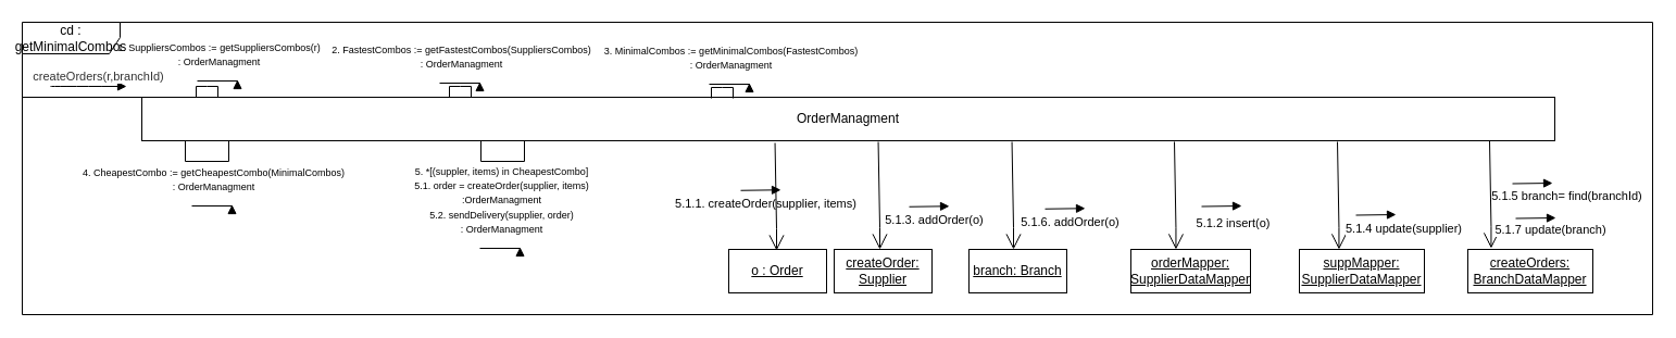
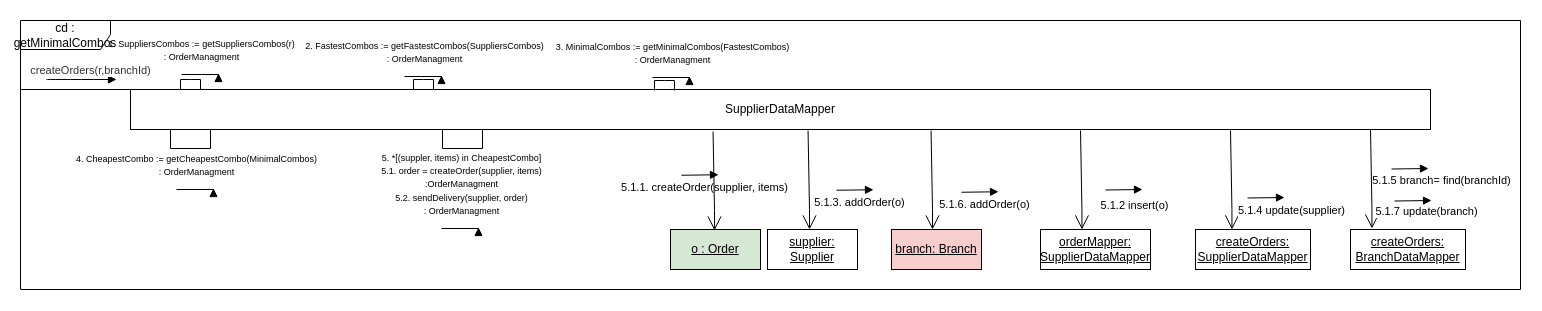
  <mxCell id="0" />
  <mxCell id="1" parent="0" />
  <mxCell id="2" value="&lt;font style=&quot;font-size: 9px;&quot;&gt;1. SuppliersCombos := getSuppliersCombos(r)&lt;br&gt;: OrderManagment&lt;br&gt;&lt;/font&gt;" style="html=1;verticalAlign=bottom;endArrow=block;edgeStyle=elbowEdgeStyle;elbow=vertical;curved=0;rounded=0;" edge="1" parent="1"><mxGeometry x="0.073" y="9" width="80" relative="1" as="geometry"><mxPoint x="181" y="74" as="sourcePoint" /><mxPoint x="218" y="73" as="targetPoint" /><mxPoint as="offset" /></mxGeometry></mxCell>
  <mxCell id="3" value="cd : getMinimalCombos" style="shape=umlFrame;whiteSpace=wrap;html=1;pointerEvents=0;width=90;height=29;" vertex="1" parent="1"><mxGeometry x="20" y="20" width="1500" height="269" as="geometry" /></mxCell>
  <mxCell id="4" style="edgeStyle=none;rounded=0;orthogonalLoop=1;jettySize=auto;html=1;endArrow=none;endFill=0;entryX=0;entryY=0;entryDx=0;entryDy=0;" edge="1" parent="1" target="5"><mxGeometry relative="1" as="geometry"><mxPoint x="20" y="89" as="sourcePoint" /></mxGeometry></mxCell>
- <mxCell id="5" value="OrderManagment" style="html=1;whiteSpace=wrap;" vertex="1" parent="1"><mxGeometry x="130" y="89" width="1300" height="40" as="geometry" /></mxCell>
+ <mxCell id="5" value="SupplierDataMapper" style="html=1;whiteSpace=wrap;" vertex="1" parent="1"><mxGeometry x="130" y="89" width="1300" height="40" as="geometry" /></mxCell>
  <mxCell id="6" value="&lt;font color=&quot;#333333&quot;&gt;createOrders(r,branchId)&lt;/font&gt;" style="html=1;verticalAlign=bottom;endArrow=block;edgeStyle=orthogonalEdgeStyle;elbow=vertical;strokeColor=default;curved=1;shadow=0;" edge="1" parent="1"><mxGeometry x="0.257" width="80" relative="1" as="geometry"><mxPoint x="46" y="79" as="sourcePoint" /><mxPoint x="116" y="79" as="targetPoint" /><mxPoint as="offset" /></mxGeometry></mxCell>
  <mxCell id="7" value="" style="endArrow=none;html=1;rounded=0;" edge="1" parent="1"><mxGeometry width="50" height="50" relative="1" as="geometry"><mxPoint x="200" y="89" as="sourcePoint" /><mxPoint x="180" y="89" as="targetPoint" /><Array as="points"><mxPoint x="200" y="79" /><mxPoint x="190" y="79" /><mxPoint x="180" y="79" /></Array></mxGeometry></mxCell>
  <mxCell id="8" value="5.1.1. createOrder(supplier, items)" style="html=1;verticalAlign=bottom;endArrow=block;edgeStyle=elbowEdgeStyle;elbow=vertical;curved=0;rounded=0;" edge="1" parent="1"><mxGeometry x="0.248" y="-22" width="80" relative="1" as="geometry"><mxPoint x="681" y="174.75" as="sourcePoint" /><mxPoint x="718" y="174.25" as="targetPoint" /><mxPoint as="offset" /><Array as="points"><mxPoint x="702" y="174.25" /></Array></mxGeometry></mxCell>
- <mxCell id="9" value="&lt;u&gt;o : Order&lt;/u&gt;" style="html=1;whiteSpace=wrap;" vertex="1" parent="1"><mxGeometry x="670" y="229" width="90" height="40" as="geometry" /></mxCell>
+ <mxCell id="9" value="&lt;u&gt;o : Order&lt;/u&gt;" style="html=1;whiteSpace=wrap;fillColor=#d5e8d4;" vertex="1" parent="1"><mxGeometry x="670" y="229" width="90" height="40" as="geometry" /></mxCell>
  <mxCell id="10" value="" style="endArrow=none;html=1;rounded=0;entryX=0;entryY=1;entryDx=0;entryDy=0;exitX=0.5;exitY=1;exitDx=0;exitDy=0;" edge="1" parent="1"><mxGeometry width="50" height="50" relative="1" as="geometry"><mxPoint x="210" y="129" as="sourcePoint" /><mxPoint x="170" y="129" as="targetPoint" /><Array as="points"><mxPoint x="210" y="148" /><mxPoint x="170" y="148" /></Array></mxGeometry></mxCell>
  <mxCell id="11" value="&lt;font style=&quot;font-size: 9px;&quot;&gt;2. FastestCombos := getFastestCombos(SuppliersCombos)&lt;br&gt;: OrderManagment&lt;br&gt;&lt;/font&gt;" style="html=1;verticalAlign=bottom;endArrow=block;edgeStyle=elbowEdgeStyle;elbow=vertical;curved=0;rounded=0;" edge="1" parent="1"><mxGeometry x="0.073" y="9" width="80" relative="1" as="geometry"><mxPoint x="404" y="76" as="sourcePoint" /><mxPoint x="441" y="75" as="targetPoint" /><mxPoint as="offset" /></mxGeometry></mxCell>
  <mxCell id="12" value="" style="endArrow=none;html=1;rounded=0;entryX=0;entryY=1;entryDx=0;entryDy=0;exitX=0.5;exitY=1;exitDx=0;exitDy=0;" edge="1" parent="1"><mxGeometry width="50" height="50" relative="1" as="geometry"><mxPoint x="482" y="129" as="sourcePoint" /><mxPoint x="442" y="129" as="targetPoint" /><Array as="points"><mxPoint x="482" y="148" /><mxPoint x="442" y="148" /></Array></mxGeometry></mxCell>
  <mxCell id="13" value="&lt;font style=&quot;font-size: 9px;&quot;&gt;3. MinimalCombos := getMinimalCombos(FastestCombos)&lt;br&gt;: OrderManagment&lt;br&gt;&lt;/font&gt;" style="html=1;verticalAlign=bottom;endArrow=block;edgeStyle=elbowEdgeStyle;elbow=vertical;curved=0;rounded=0;" edge="1" parent="1"><mxGeometry x="0.073" y="9" width="80" relative="1" as="geometry"><mxPoint x="652" y="77" as="sourcePoint" /><mxPoint x="689" y="76" as="targetPoint" /><mxPoint as="offset" /></mxGeometry></mxCell>
  <mxCell id="14" value="" style="endArrow=none;html=1;rounded=0;" edge="1" parent="1"><mxGeometry width="50" height="50" relative="1" as="geometry"><mxPoint x="433" y="89" as="sourcePoint" /><mxPoint x="413" y="89" as="targetPoint" /><Array as="points"><mxPoint x="433" y="79" /><mxPoint x="423" y="79" /><mxPoint x="413" y="79" /></Array></mxGeometry></mxCell>
  <mxCell id="15" value="" style="endArrow=none;html=1;rounded=0;" edge="1" parent="1"><mxGeometry width="50" height="50" relative="1" as="geometry"><mxPoint x="674" y="90" as="sourcePoint" /><mxPoint x="654" y="90" as="targetPoint" /><Array as="points"><mxPoint x="674" y="80" /><mxPoint x="664" y="80" /><mxPoint x="654" y="80" /></Array></mxGeometry></mxCell>
  <mxCell id="16" value="&lt;font style=&quot;font-size: 9px;&quot;&gt;4. CheapestCombo := getCheapestCombo(MinimalCombos)&lt;br&gt;: OrderManagment&lt;br&gt;&lt;/font&gt;" style="html=1;verticalAlign=bottom;endArrow=block;edgeStyle=elbowEdgeStyle;elbow=vertical;curved=0;rounded=0;" edge="1" parent="1"><mxGeometry x="0.073" y="9" width="80" relative="1" as="geometry"><mxPoint x="176" y="189" as="sourcePoint" /><mxPoint x="213" y="188" as="targetPoint" /><mxPoint as="offset" /></mxGeometry></mxCell>
  <mxCell id="17" value="&lt;font style=&quot;font-size: 9px;&quot;&gt;5. *[(suppler, items) in CheapestCombo] &lt;br&gt;5.1. order = createOrder(supplier, items)&lt;br&gt;:OrderManagment&lt;br&gt;5.2. sendDelivery(supplier, order)&lt;br&gt;: OrderManagment&lt;br&gt;&lt;/font&gt;" style="html=1;verticalAlign=bottom;endArrow=block;edgeStyle=elbowEdgeStyle;elbow=vertical;curved=0;rounded=0;" edge="1" parent="1"><mxGeometry x="0.073" y="9" width="80" relative="1" as="geometry"><mxPoint x="441" y="228" as="sourcePoint" /><mxPoint x="478" y="227" as="targetPoint" /><mxPoint as="offset" /></mxGeometry></mxCell>
- <mxCell id="18" value="&lt;u&gt;createOrder: Supplier&lt;/u&gt;" style="html=1;whiteSpace=wrap;" vertex="1" parent="1"><mxGeometry x="767" y="229" width="90" height="40" as="geometry" /></mxCell>
+ <mxCell id="18" value="&lt;u&gt;supplier: Supplier&lt;/u&gt;" style="html=1;whiteSpace=wrap;" vertex="1" parent="1"><mxGeometry x="767" y="229" width="90" height="40" as="geometry" /></mxCell>
  <mxCell id="19" value="5.1.3. addOrder(o)" style="html=1;verticalAlign=bottom;endArrow=block;edgeStyle=elbowEdgeStyle;elbow=vertical;curved=0;rounded=0;" edge="1" parent="1"><mxGeometry x="0.248" y="-22" width="80" relative="1" as="geometry"><mxPoint x="836" y="189.75" as="sourcePoint" /><mxPoint x="873" y="189.25" as="targetPoint" /><mxPoint as="offset" /><Array as="points"><mxPoint x="857" y="189.25" /></Array></mxGeometry></mxCell>
- <mxCell id="20" value="&lt;u&gt;branch: Branch&lt;br&gt;&lt;/u&gt;" style="html=1;whiteSpace=wrap;" vertex="1" parent="1"><mxGeometry x="891" y="229" width="90" height="40" as="geometry" /></mxCell>
+ <mxCell id="20" value="&lt;u&gt;branch: Branch&lt;br&gt;&lt;/u&gt;" style="html=1;whiteSpace=wrap;fillColor=#f8cecc;" vertex="1" parent="1"><mxGeometry x="891" y="229" width="90" height="40" as="geometry" /></mxCell>
  <mxCell id="21" value="5.1.6. addOrder(o)" style="html=1;verticalAlign=bottom;endArrow=block;edgeStyle=elbowEdgeStyle;elbow=vertical;curved=0;rounded=0;" edge="1" parent="1"><mxGeometry x="0.227" y="-22" width="80" relative="1" as="geometry"><mxPoint x="961" y="191.75" as="sourcePoint" /><mxPoint x="998" y="191.25" as="targetPoint" /><mxPoint as="offset" /><Array as="points"><mxPoint x="982" y="191.25" /></Array></mxGeometry></mxCell>
  <mxCell id="22" value="" style="endArrow=open;endFill=1;endSize=12;html=1;rounded=0;entryX=0;entryY=0;entryDx=0;entryDy=0;exitX=0.612;exitY=1.025;exitDx=0;exitDy=0;exitPerimeter=0;" edge="1" parent="1"><mxGeometry width="160" relative="1" as="geometry"><mxPoint x="712.56" y="131" as="sourcePoint" /><mxPoint x="714" y="230" as="targetPoint" /><Array as="points"><mxPoint x="714" y="210" /></Array></mxGeometry></mxCell>
  <mxCell id="23" value="" style="endArrow=open;endFill=1;endSize=12;html=1;rounded=0;entryX=0;entryY=0;entryDx=0;entryDy=0;exitX=0.612;exitY=1.025;exitDx=0;exitDy=0;exitPerimeter=0;" edge="1" parent="1"><mxGeometry width="160" relative="1" as="geometry"><mxPoint x="807.56" y="130" as="sourcePoint" /><mxPoint x="809" y="229" as="targetPoint" /><Array as="points"><mxPoint x="809" y="209" /></Array></mxGeometry></mxCell>
  <mxCell id="24" value="" style="endArrow=open;endFill=1;endSize=12;html=1;rounded=0;entryX=0;entryY=0;entryDx=0;entryDy=0;exitX=0.612;exitY=1.025;exitDx=0;exitDy=0;exitPerimeter=0;" edge="1" parent="1"><mxGeometry width="160" relative="1" as="geometry"><mxPoint x="930.56" y="130" as="sourcePoint" /><mxPoint x="932" y="229" as="targetPoint" /><Array as="points"><mxPoint x="932" y="209" /></Array></mxGeometry></mxCell>
  <mxCell id="25" value="&lt;u&gt;orderMapper: SupplierDataMapper&lt;/u&gt;" style="html=1;whiteSpace=wrap;" vertex="1" parent="1"><mxGeometry x="1040" y="229" width="110" height="40" as="geometry" /></mxCell>
  <mxCell id="26" value="5.1.2 insert(o)" style="html=1;verticalAlign=bottom;endArrow=block;edgeStyle=elbowEdgeStyle;elbow=vertical;curved=0;rounded=0;" edge="1" parent="1"><mxGeometry x="0.573" y="-25" width="80" relative="1" as="geometry"><mxPoint x="1105" y="189.5" as="sourcePoint" /><mxPoint x="1142" y="189" as="targetPoint" /><mxPoint as="offset" /><Array as="points"><mxPoint x="1126" y="189" /></Array></mxGeometry></mxCell>
  <mxCell id="27" value="" style="endArrow=open;endFill=1;endSize=12;html=1;rounded=0;entryX=0;entryY=0;entryDx=0;entryDy=0;exitX=0.612;exitY=1.025;exitDx=0;exitDy=0;exitPerimeter=0;" edge="1" parent="1"><mxGeometry width="160" relative="1" as="geometry"><mxPoint x="1080" y="130" as="sourcePoint" /><mxPoint x="1081.44" y="229" as="targetPoint" /><Array as="points"><mxPoint x="1081.44" y="209" /></Array></mxGeometry></mxCell>
- <mxCell id="28" value="&lt;u&gt;suppMapper: SupplierDataMapper&lt;/u&gt;" style="html=1;whiteSpace=wrap;" vertex="1" parent="1"><mxGeometry x="1195" y="229" width="115" height="40" as="geometry" /></mxCell>
+ <mxCell id="28" value="&lt;u&gt;createOrders: SupplierDataMapper&lt;/u&gt;" style="html=1;whiteSpace=wrap;" vertex="1" parent="1"><mxGeometry x="1195" y="229" width="115" height="40" as="geometry" /></mxCell>
  <mxCell id="29" value="" style="endArrow=open;endFill=1;endSize=12;html=1;rounded=0;entryX=0;entryY=0;entryDx=0;entryDy=0;exitX=0.612;exitY=1.025;exitDx=0;exitDy=0;exitPerimeter=0;" edge="1" parent="1"><mxGeometry width="160" relative="1" as="geometry"><mxPoint x="1230" y="130" as="sourcePoint" /><mxPoint x="1231.44" y="229" as="targetPoint" /><Array as="points"><mxPoint x="1231.44" y="209" /></Array></mxGeometry></mxCell>
  <mxCell id="30" value="&lt;u&gt;createOrders: BranchDataMapper&lt;/u&gt;" style="html=1;whiteSpace=wrap;" vertex="1" parent="1"><mxGeometry x="1350" y="229" width="115" height="40" as="geometry" /></mxCell>
  <mxCell id="31" value="" style="endArrow=open;endFill=1;endSize=12;html=1;rounded=0;entryX=0;entryY=0;entryDx=0;entryDy=0;exitX=0.612;exitY=1.025;exitDx=0;exitDy=0;exitPerimeter=0;" edge="1" parent="1"><mxGeometry width="160" relative="1" as="geometry"><mxPoint x="1370" y="129" as="sourcePoint" /><mxPoint x="1371.44" y="228" as="targetPoint" /><Array as="points"><mxPoint x="1371.44" y="208" /></Array></mxGeometry></mxCell>
  <mxCell id="32" value="5.1.5 branch= find(branchId)" style="html=1;verticalAlign=bottom;endArrow=block;edgeStyle=elbowEdgeStyle;elbow=vertical;curved=0;rounded=0;" edge="1" parent="1"><mxGeometry x="1" y="-24" width="80" relative="1" as="geometry"><mxPoint x="1391" y="168.5" as="sourcePoint" /><mxPoint x="1428" y="168" as="targetPoint" /><mxPoint x="12" y="-3" as="offset" /><Array as="points"><mxPoint x="1412" y="168" /></Array></mxGeometry></mxCell>
  <mxCell id="33" value="5.1.4 update(supplier)" style="html=1;verticalAlign=bottom;endArrow=block;edgeStyle=elbowEdgeStyle;elbow=vertical;curved=0;rounded=0;" edge="1" parent="1"><mxGeometry x="1" y="-23" width="80" relative="1" as="geometry"><mxPoint x="1247" y="197.5" as="sourcePoint" /><mxPoint x="1284" y="197" as="targetPoint" /><mxPoint x="6" y="-1" as="offset" /><Array as="points"><mxPoint x="1268" y="197" /></Array></mxGeometry></mxCell>
  <mxCell id="34" value="5.1.7 update(branch)" style="html=1;verticalAlign=bottom;endArrow=block;edgeStyle=elbowEdgeStyle;elbow=vertical;curved=0;rounded=0;" edge="1" parent="1"><mxGeometry x="0.733" y="-20" width="80" relative="1" as="geometry"><mxPoint x="1394" y="200.5" as="sourcePoint" /><mxPoint x="1431" y="200" as="targetPoint" /><mxPoint as="offset" /><Array as="points"><mxPoint x="1415" y="200" /></Array></mxGeometry></mxCell>
